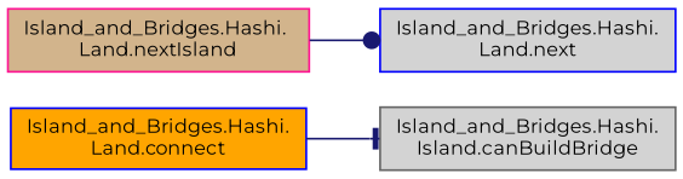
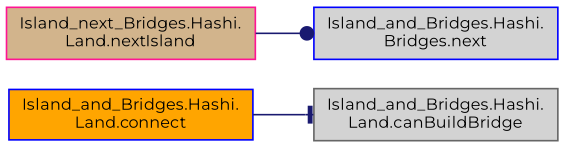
  digraph {
    fontname=Montserrat
    rankdir=LR
    node [color=blue fillcolor=lightgrey fontname=Montserrat fontsize=10 shape=record style=filled]
    edge [color=midnightblue fontname=Montserrat fontsize=10 labelfontname=Helvetica labelfontsize=10 style=solid]
    n1 [fillcolor=orange fontcolor=black height=0.2 label="Island_and_Bridges.Hashi.\lLand.connect" width=0.4]
-   n2 [color=gray40 height=0.2 label="Island_and_Bridges.Hashi.\lIsland.canBuildBridge" width=0.4]
-   n3 [color=deeppink fillcolor=tan height=0.2 label="Island_and_Bridges.Hashi.\lLand.nextIsland" width=0.4]
-   n4 [height=0.2 label="Island_and_Bridges.Hashi.\lLand.next" width=0.4]
+   n2 [color=gray40 height=0.2 label="Island_and_Bridges.Hashi.\lLand.canBuildBridge" width=0.4]
+   n3 [color=deeppink fillcolor=tan height=0.2 label="Island_next_Bridges.Hashi.\lLand.nextIsland" width=0.4]
+   n4 [height=0.2 label="Island_and_Bridges.Hashi.\lBridges.next" width=0.4]
    n1 -> n2 [arrowhead=tee]
    n3 -> n4 [arrowhead=dot]
  }
